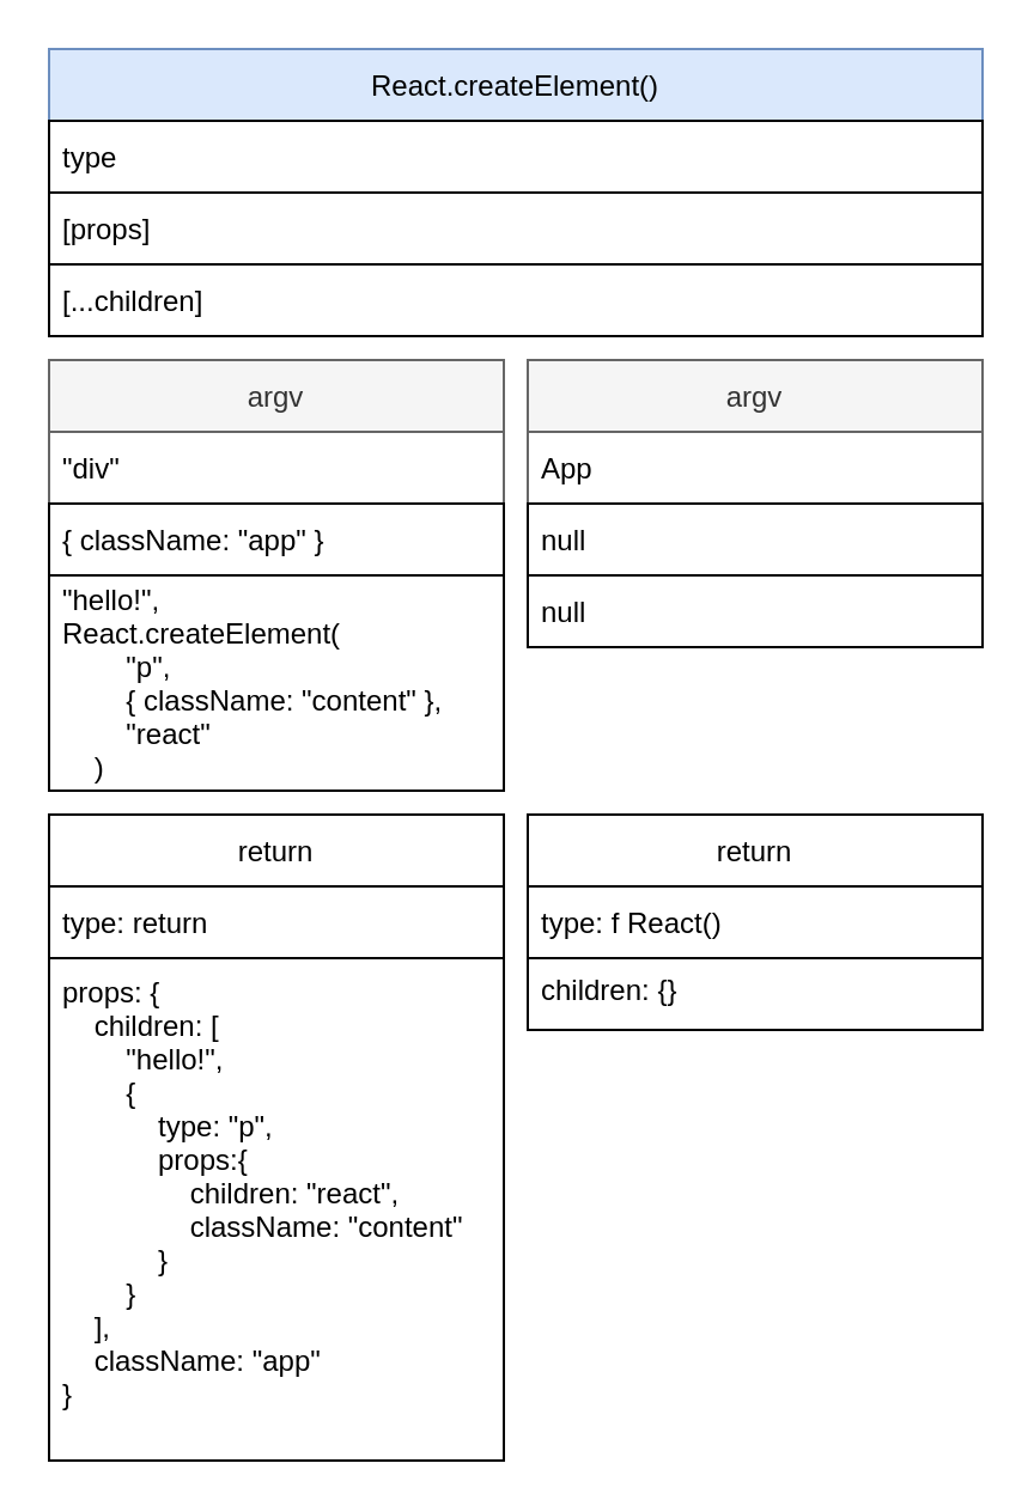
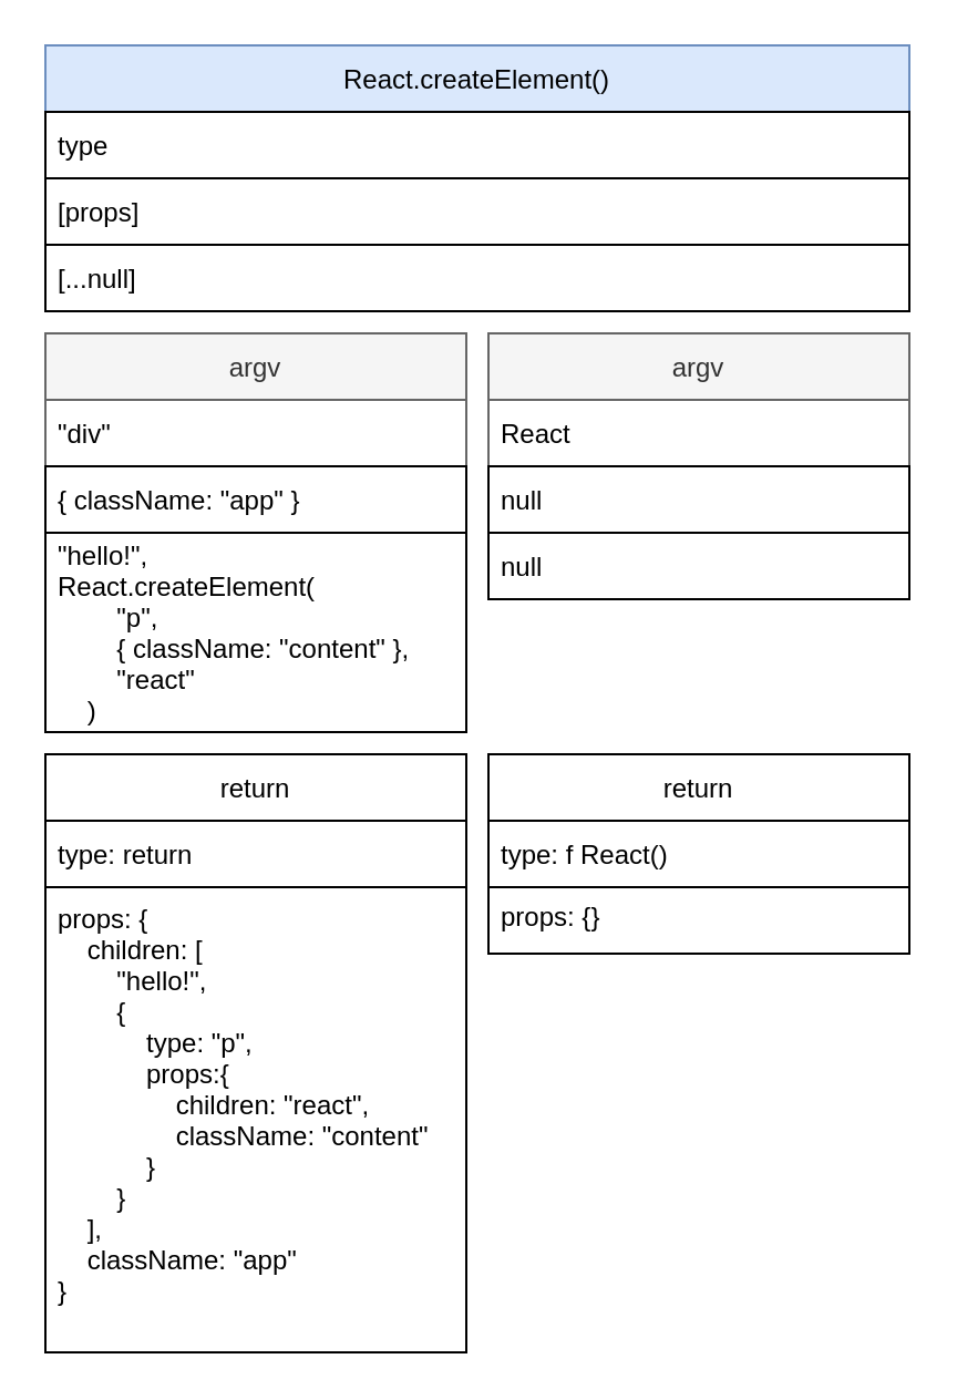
  <mxCell id="0" />
  <mxCell id="1" parent="0" />
  <mxCell id="2" value="React.createElement()" style="swimlane;fontStyle=0;childLayout=stackLayout;horizontal=1;startSize=30;horizontalStack=0;resizeParent=1;resizeParentMax=0;resizeLast=0;collapsible=1;marginBottom=0;fillColor=#dae8fc;strokeColor=#6c8ebf;" vertex="1" parent="1"><mxGeometry x="20" y="20" width="390" height="120" as="geometry" /></mxCell>
  <mxCell id="3" value="type" style="text;strokeColor=default;fillColor=none;align=left;verticalAlign=middle;spacingLeft=4;spacingRight=4;overflow=hidden;points=[[0,0.5],[1,0.5]];portConstraint=eastwest;rotatable=0;" vertex="1" parent="2"><mxGeometry y="30" width="390" height="30" as="geometry" /></mxCell>
  <mxCell id="4" value="[props]" style="text;strokeColor=default;fillColor=none;align=left;verticalAlign=middle;spacingLeft=4;spacingRight=4;overflow=hidden;points=[[0,0.5],[1,0.5]];portConstraint=eastwest;rotatable=0;" vertex="1" parent="2"><mxGeometry y="60" width="390" height="30" as="geometry" /></mxCell>
- <mxCell id="5" value="[...children]" style="text;strokeColor=default;fillColor=none;align=left;verticalAlign=middle;spacingLeft=4;spacingRight=4;overflow=hidden;points=[[0,0.5],[1,0.5]];portConstraint=eastwest;rotatable=0;" vertex="1" parent="2"><mxGeometry y="90" width="390" height="30" as="geometry" /></mxCell>
+ <mxCell id="5" value="[...null]" style="text;strokeColor=default;fillColor=none;align=left;verticalAlign=middle;spacingLeft=4;spacingRight=4;overflow=hidden;points=[[0,0.5],[1,0.5]];portConstraint=eastwest;rotatable=0;" vertex="1" parent="2"><mxGeometry y="90" width="390" height="30" as="geometry" /></mxCell>
  <mxCell id="6" value="argv" style="swimlane;fontStyle=0;childLayout=stackLayout;horizontal=1;startSize=30;horizontalStack=0;resizeParent=1;resizeParentMax=0;resizeLast=0;collapsible=1;marginBottom=0;fillColor=#f5f5f5;fontColor=#333333;strokeColor=#666666;" vertex="1" parent="1"><mxGeometry x="20" y="150" width="190" height="180" as="geometry" /></mxCell>
  <mxCell id="7" value="&quot;div&quot;" style="text;strokeColor=none;fillColor=none;align=left;verticalAlign=middle;spacingLeft=4;spacingRight=4;overflow=hidden;points=[[0,0.5],[1,0.5]];portConstraint=eastwest;rotatable=0;" vertex="1" parent="6"><mxGeometry y="30" width="190" height="30" as="geometry" /></mxCell>
  <mxCell id="8" value="{ className: &quot;app&quot; }" style="text;strokeColor=default;fillColor=none;align=left;verticalAlign=middle;spacingLeft=4;spacingRight=4;overflow=hidden;points=[[0,0.5],[1,0.5]];portConstraint=eastwest;rotatable=0;" vertex="1" parent="6"><mxGeometry y="60" width="190" height="30" as="geometry" /></mxCell>
  <mxCell id="9" value="&quot;hello!&quot;,&#10;React.createElement(&#10;        &quot;p&quot;,&#10;        { className: &quot;content&quot; },&#10;        &quot;react&quot;&#10;    )" style="text;strokeColor=default;fillColor=none;align=left;verticalAlign=middle;spacingLeft=4;spacingRight=4;overflow=hidden;points=[[0,0.5],[1,0.5]];portConstraint=eastwest;rotatable=0;" vertex="1" parent="6"><mxGeometry y="90" width="190" height="90" as="geometry" /></mxCell>
  <mxCell id="10" value="return" style="swimlane;fontStyle=0;childLayout=stackLayout;horizontal=1;startSize=30;horizontalStack=0;resizeParent=1;resizeParentMax=0;resizeLast=0;collapsible=1;marginBottom=0;" vertex="1" parent="1"><mxGeometry x="20" y="340" width="190" height="270" as="geometry" /></mxCell>
  <mxCell id="11" value="type: return" style="text;strokeColor=default;fillColor=none;align=left;verticalAlign=middle;spacingLeft=4;spacingRight=4;overflow=hidden;points=[[0,0.5],[1,0.5]];portConstraint=eastwest;rotatable=0;" vertex="1" parent="10"><mxGeometry y="30" width="190" height="30" as="geometry" /></mxCell>
  <mxCell id="12" value="props: {&#10;    children: [&#10;        &quot;hello!&quot;,&#10;        {&#10;            type: &quot;p&quot;,&#10;            props:{&#10;                children: &quot;react&quot;,&#10;                className: &quot;content&quot;&#10;            }&#10;        }&#10;    ],&#10;    className: &quot;app&quot;&#10;}&#10;" style="text;strokeColor=default;fillColor=none;align=left;verticalAlign=middle;spacingLeft=4;spacingRight=4;overflow=hidden;points=[[0,0.5],[1,0.5]];portConstraint=eastwest;rotatable=0;" vertex="1" parent="10"><mxGeometry y="60" width="190" height="210" as="geometry" /></mxCell>
  <mxCell id="13" value="argv" style="swimlane;fontStyle=0;childLayout=stackLayout;horizontal=1;startSize=30;horizontalStack=0;resizeParent=1;resizeParentMax=0;resizeLast=0;collapsible=1;marginBottom=0;fillColor=#f5f5f5;fontColor=#333333;strokeColor=#666666;" vertex="1" parent="1"><mxGeometry x="220" y="150" width="190" height="120" as="geometry" /></mxCell>
- <mxCell id="14" value="App" style="text;strokeColor=none;fillColor=none;align=left;verticalAlign=middle;spacingLeft=4;spacingRight=4;overflow=hidden;points=[[0,0.5],[1,0.5]];portConstraint=eastwest;rotatable=0;" vertex="1" parent="13"><mxGeometry y="30" width="190" height="30" as="geometry" /></mxCell>
+ <mxCell id="14" value="React" style="text;strokeColor=none;fillColor=none;align=left;verticalAlign=middle;spacingLeft=4;spacingRight=4;overflow=hidden;points=[[0,0.5],[1,0.5]];portConstraint=eastwest;rotatable=0;" vertex="1" parent="13"><mxGeometry y="30" width="190" height="30" as="geometry" /></mxCell>
  <mxCell id="15" value="null" style="text;strokeColor=default;fillColor=none;align=left;verticalAlign=middle;spacingLeft=4;spacingRight=4;overflow=hidden;points=[[0,0.5],[1,0.5]];portConstraint=eastwest;rotatable=0;" vertex="1" parent="13"><mxGeometry y="60" width="190" height="30" as="geometry" /></mxCell>
  <mxCell id="16" value="null" style="text;strokeColor=default;fillColor=none;align=left;verticalAlign=middle;spacingLeft=4;spacingRight=4;overflow=hidden;points=[[0,0.5],[1,0.5]];portConstraint=eastwest;rotatable=0;" vertex="1" parent="13"><mxGeometry y="90" width="190" height="30" as="geometry" /></mxCell>
  <mxCell id="17" value="return" style="swimlane;fontStyle=0;childLayout=stackLayout;horizontal=1;startSize=30;horizontalStack=0;resizeParent=1;resizeParentMax=0;resizeLast=0;collapsible=1;marginBottom=0;" vertex="1" parent="1"><mxGeometry x="220" y="340" width="190" height="90" as="geometry" /></mxCell>
  <mxCell id="18" value="type: f React()" style="text;strokeColor=default;fillColor=none;align=left;verticalAlign=middle;spacingLeft=4;spacingRight=4;overflow=hidden;points=[[0,0.5],[1,0.5]];portConstraint=eastwest;rotatable=0;" vertex="1" parent="17"><mxGeometry y="30" width="190" height="30" as="geometry" /></mxCell>
- <mxCell id="19" value="children: {}&#10;" style="text;strokeColor=default;fillColor=none;align=left;verticalAlign=top;spacingLeft=4;spacingRight=4;overflow=hidden;points=[[0,0.5],[1,0.5]];portConstraint=eastwest;rotatable=0;" vertex="1" parent="17"><mxGeometry y="60" width="190" height="30" as="geometry" /></mxCell>
+ <mxCell id="19" value="props: {}&#10;" style="text;strokeColor=default;fillColor=none;align=left;verticalAlign=top;spacingLeft=4;spacingRight=4;overflow=hidden;points=[[0,0.5],[1,0.5]];portConstraint=eastwest;rotatable=0;" vertex="1" parent="17"><mxGeometry y="60" width="190" height="30" as="geometry" /></mxCell>
